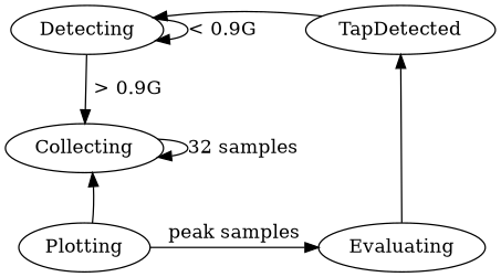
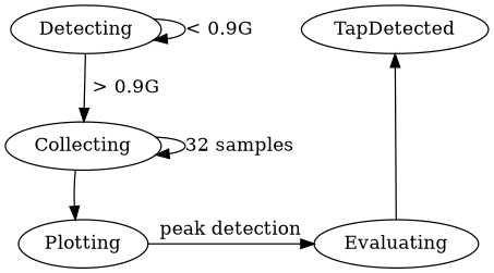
  digraph {
    Detecting
    TapDetected
    Plotting
    Evaluating
    Collecting
    subgraph sub_1 {
      rank=min
      Detecting
      TapDetected
    }
    subgraph sub_2 {
      rank=max
      Plotting
      Evaluating
    }
    Detecting -> Detecting [label="< 0.9G"]
    Detecting -> TapDetected [style=invis]
    Detecting -> Collecting [label=" > 0.9G"]
-   TapDetected -> Detecting [weight=1]
-   Plotting -> Evaluating [label="peak samples"]
+   Plotting -> Evaluating [label="peak detection"]
    Evaluating -> TapDetected
-   Plotting -> Collecting
+   Collecting -> Plotting
    Collecting -> Collecting [label="32 samples"]
  }
